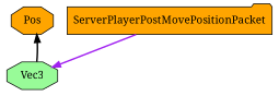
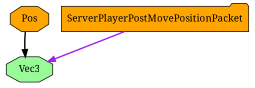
  digraph {
    fontname="Noto Serif"
    rankdir=TB
    node [fillcolor=orange fontname="Noto Serif" shape=octagon style=filled]
    edge [fontname="Noto Serif" style=bold]
    n1 [fillcolor=palegreen label=Vec3]
    n2 [label=ServerPlayerPostMovePositionPacket shape=folder]
    n3 [label=Pos]
    subgraph sub_1 {
      rank=max
      n1
    }
    n2 -> n1 [color=purple]
-   n1 -> n3 [color=black]
+   n3 -> n1 [color=black]
  }
